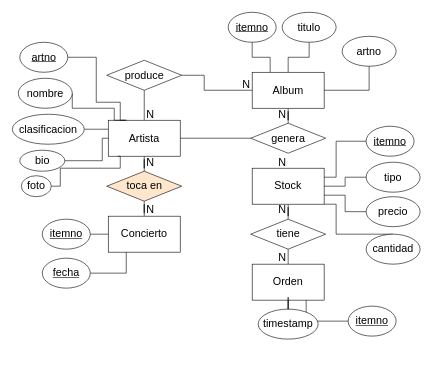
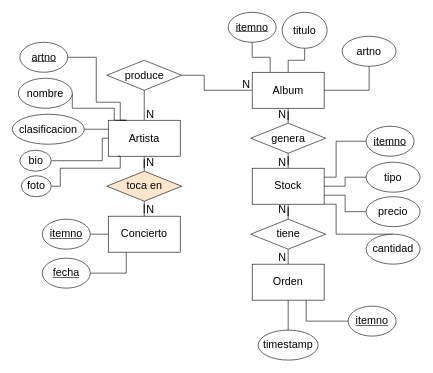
  <mxCell id="0" />
  <mxCell id="1" parent="0" />
  <mxCell id="2" style="edgeStyle=orthogonalEdgeStyle;rounded=0;orthogonalLoop=1;jettySize=auto;html=1;entryX=0.5;entryY=0;entryDx=0;entryDy=0;fontSize=18;startArrow=none;startFill=0;endArrow=none;endFill=0;" edge="1" parent="1" source="3" target="18"><mxGeometry relative="1" as="geometry" /></mxCell>
  <mxCell id="3" value="&lt;font style=&quot;vertical-align: inherit;&quot;&gt;&lt;font style=&quot;vertical-align: inherit; font-size: 18px;&quot;&gt;Artista&lt;/font&gt;&lt;/font&gt;" style="rounded=0;whiteSpace=wrap;html=1;" vertex="1" parent="1"><mxGeometry x="180" y="200" width="120" height="60" as="geometry" /></mxCell>
  <mxCell id="4" style="edgeStyle=orthogonalEdgeStyle;rounded=0;orthogonalLoop=1;jettySize=auto;html=1;entryX=1;entryY=0.5;entryDx=0;entryDy=0;fontSize=18;startArrow=none;startFill=0;endArrow=none;endFill=0;" edge="1" parent="1" source="6" target="12"><mxGeometry relative="1" as="geometry"><Array as="points"><mxPoint x="340" y="150" /><mxPoint x="340" y="125" /></Array></mxGeometry></mxCell>
  <mxCell id="5" style="edgeStyle=orthogonalEdgeStyle;rounded=0;orthogonalLoop=1;jettySize=auto;html=1;entryX=0.5;entryY=0;entryDx=0;entryDy=0;fontSize=18;startArrow=none;startFill=0;endArrow=none;endFill=0;" edge="1" parent="1" source="6" target="16"><mxGeometry relative="1" as="geometry" /></mxCell>
  <mxCell id="6" value="&lt;span style=&quot;font-size: 18px;&quot;&gt;&lt;font style=&quot;vertical-align: inherit;&quot;&gt;&lt;font style=&quot;vertical-align: inherit;&quot;&gt;Album&lt;/font&gt;&lt;/font&gt;&lt;/span&gt;" style="rounded=0;whiteSpace=wrap;html=1;" vertex="1" parent="1"><mxGeometry x="420" y="120" width="120" height="60" as="geometry" /></mxCell>
  <mxCell id="7" style="edgeStyle=orthogonalEdgeStyle;rounded=0;orthogonalLoop=1;jettySize=auto;html=1;fontSize=18;startArrow=none;startFill=0;endArrow=none;endFill=0;" edge="1" parent="1" source="8" target="14"><mxGeometry relative="1" as="geometry" /></mxCell>
  <mxCell id="8" value="&lt;span style=&quot;font-size: 18px;&quot;&gt;&lt;font style=&quot;vertical-align: inherit;&quot;&gt;&lt;font style=&quot;vertical-align: inherit;&quot;&gt;&lt;font style=&quot;vertical-align: inherit;&quot;&gt;&lt;font style=&quot;vertical-align: inherit;&quot;&gt;Stock&lt;/font&gt;&lt;/font&gt;&lt;/font&gt;&lt;/font&gt;&lt;/span&gt;" style="rounded=0;whiteSpace=wrap;html=1;" vertex="1" parent="1"><mxGeometry x="420" y="280" width="120" height="60" as="geometry" /></mxCell>
  <mxCell id="9" value="&lt;span style=&quot;font-size: 18px;&quot;&gt;&lt;font style=&quot;vertical-align: inherit;&quot;&gt;&lt;font style=&quot;vertical-align: inherit;&quot;&gt;&lt;font style=&quot;vertical-align: inherit;&quot;&gt;&lt;font style=&quot;vertical-align: inherit;&quot;&gt;&lt;font style=&quot;vertical-align: inherit;&quot;&gt;&lt;font style=&quot;vertical-align: inherit;&quot;&gt;Concierto&lt;/font&gt;&lt;/font&gt;&lt;/font&gt;&lt;/font&gt;&lt;/font&gt;&lt;/font&gt;&lt;/span&gt;" style="rounded=0;whiteSpace=wrap;html=1;" vertex="1" parent="1"><mxGeometry x="180" y="360" width="120" height="60" as="geometry" /></mxCell>
  <mxCell id="10" value="&lt;span style=&quot;font-size: 18px;&quot;&gt;&lt;font style=&quot;vertical-align: inherit;&quot;&gt;&lt;font style=&quot;vertical-align: inherit;&quot;&gt;&lt;font style=&quot;vertical-align: inherit;&quot;&gt;&lt;font style=&quot;vertical-align: inherit;&quot;&gt;&lt;font style=&quot;vertical-align: inherit;&quot;&gt;&lt;font style=&quot;vertical-align: inherit;&quot;&gt;Orden&lt;/font&gt;&lt;/font&gt;&lt;/font&gt;&lt;/font&gt;&lt;/font&gt;&lt;/font&gt;&lt;/span&gt;" style="rounded=0;whiteSpace=wrap;html=1;" vertex="1" parent="1"><mxGeometry x="420" y="440" width="120" height="60" as="geometry" /></mxCell>
  <mxCell id="11" style="edgeStyle=orthogonalEdgeStyle;rounded=0;orthogonalLoop=1;jettySize=auto;html=1;fontSize=18;startArrow=none;startFill=0;endArrow=none;endFill=0;entryX=0.5;entryY=0;entryDx=0;entryDy=0;" edge="1" parent="1" source="12" target="3"><mxGeometry relative="1" as="geometry"><mxPoint x="240" y="195" as="targetPoint" /></mxGeometry></mxCell>
  <mxCell id="12" value="&lt;font style=&quot;vertical-align: inherit;&quot;&gt;&lt;font style=&quot;vertical-align: inherit;&quot;&gt;produce&lt;/font&gt;&lt;/font&gt;" style="rhombus;whiteSpace=wrap;html=1;fontSize=18;" vertex="1" parent="1"><mxGeometry x="177.5" y="100" width="125" height="50" as="geometry" /></mxCell>
  <mxCell id="13" style="edgeStyle=orthogonalEdgeStyle;rounded=0;orthogonalLoop=1;jettySize=auto;html=1;exitX=0.5;exitY=1;exitDx=0;exitDy=0;entryX=0.5;entryY=0;entryDx=0;entryDy=0;fontSize=18;startArrow=none;startFill=0;endArrow=none;endFill=0;" edge="1" parent="1" source="14" target="10"><mxGeometry relative="1" as="geometry" /></mxCell>
  <mxCell id="14" value="&lt;font style=&quot;vertical-align: inherit;&quot;&gt;&lt;font style=&quot;vertical-align: inherit;&quot;&gt;&lt;font style=&quot;vertical-align: inherit;&quot;&gt;&lt;font style=&quot;vertical-align: inherit;&quot;&gt;tiene&lt;/font&gt;&lt;/font&gt;&lt;/font&gt;&lt;/font&gt;" style="rhombus;whiteSpace=wrap;html=1;fontSize=18;" vertex="1" parent="1"><mxGeometry x="417.5" y="365" width="125" height="50" as="geometry" /></mxCell>
- <mxCell id="15" style="edgeStyle=orthogonalEdgeStyle;rounded=0;orthogonalLoop=1;jettySize=auto;html=1;fontSize=18;startArrow=none;startFill=0;endArrow=none;endFill=0;" edge="1" parent="1" source="16" target="3"><mxGeometry relative="1" as="geometry" /></mxCell>
+ <mxCell id="15" style="edgeStyle=orthogonalEdgeStyle;rounded=0;orthogonalLoop=1;jettySize=auto;html=1;entryX=0.5;entryY=0;entryDx=0;entryDy=0;fontSize=18;startArrow=none;startFill=0;endArrow=none;endFill=0;" edge="1" parent="1" source="16" target="8"><mxGeometry relative="1" as="geometry" /></mxCell>
  <mxCell id="16" value="&lt;font style=&quot;vertical-align: inherit;&quot;&gt;&lt;font style=&quot;vertical-align: inherit;&quot;&gt;genera&lt;/font&gt;&lt;/font&gt;" style="rhombus;whiteSpace=wrap;html=1;fontSize=18;" vertex="1" parent="1"><mxGeometry x="417.5" y="205" width="125" height="50" as="geometry" /></mxCell>
  <mxCell id="17" style="edgeStyle=orthogonalEdgeStyle;rounded=0;orthogonalLoop=1;jettySize=auto;html=1;entryX=0.5;entryY=0;entryDx=0;entryDy=0;fontSize=18;startArrow=none;startFill=0;endArrow=none;endFill=0;" edge="1" parent="1" source="18" target="9"><mxGeometry relative="1" as="geometry" /></mxCell>
  <mxCell id="18" value="&lt;font style=&quot;vertical-align: inherit;&quot;&gt;&lt;font style=&quot;vertical-align: inherit;&quot;&gt;toca en&lt;/font&gt;&lt;/font&gt;" style="rhombus;whiteSpace=wrap;html=1;fontSize=18;fillColor=#ffe6cc;" vertex="1" parent="1"><mxGeometry x="177.5" y="285" width="125" height="50" as="geometry" /></mxCell>
  <mxCell id="19" style="edgeStyle=orthogonalEdgeStyle;rounded=0;orthogonalLoop=1;jettySize=auto;html=1;entryX=0.5;entryY=0;entryDx=0;entryDy=0;fontSize=18;startArrow=none;startFill=0;endArrow=none;endFill=0;" edge="1" parent="1" source="20" target="6"><mxGeometry relative="1" as="geometry" /></mxCell>
- <mxCell id="20" value="titulo" style="ellipse;whiteSpace=wrap;html=1;fontSize=18;" vertex="1" parent="1"><mxGeometry x="470" y="20" width="90" height="50" as="geometry" /></mxCell>
+ <mxCell id="20" value="titulo" style="ellipse;whiteSpace=wrap;html=1;fontSize=18;" vertex="1" parent="1"><mxGeometry x="470" y="20" width="75" height="60" as="geometry" /></mxCell>
  <mxCell id="21" style="edgeStyle=orthogonalEdgeStyle;rounded=0;orthogonalLoop=1;jettySize=auto;html=1;exitX=0.5;exitY=1;exitDx=0;exitDy=0;entryX=1;entryY=0.5;entryDx=0;entryDy=0;fontSize=18;startArrow=none;startFill=0;endArrow=none;endFill=0;" edge="1" parent="1" source="22" target="6"><mxGeometry relative="1" as="geometry" /></mxCell>
  <mxCell id="22" value="artno" style="ellipse;whiteSpace=wrap;html=1;fontSize=18;" vertex="1" parent="1"><mxGeometry x="570" y="60" width="90" height="50" as="geometry" /></mxCell>
  <mxCell id="23" style="edgeStyle=orthogonalEdgeStyle;rounded=0;orthogonalLoop=1;jettySize=auto;html=1;exitX=0.5;exitY=1;exitDx=0;exitDy=0;entryX=0.25;entryY=0;entryDx=0;entryDy=0;fontSize=18;startArrow=none;startFill=0;endArrow=none;endFill=0;" edge="1" parent="1" source="24" target="6"><mxGeometry relative="1" as="geometry" /></mxCell>
  <mxCell id="24" value="&lt;u&gt;itemno&lt;/u&gt;" style="ellipse;whiteSpace=wrap;html=1;fontSize=18;" vertex="1" parent="1"><mxGeometry x="380" y="20" width="80" height="50" as="geometry" /></mxCell>
  <mxCell id="25" style="edgeStyle=orthogonalEdgeStyle;rounded=0;orthogonalLoop=1;jettySize=auto;html=1;exitX=1;exitY=0.5;exitDx=0;exitDy=0;entryX=0.25;entryY=0;entryDx=0;entryDy=0;fontSize=18;startArrow=none;startFill=0;endArrow=none;endFill=0;" edge="1" parent="1" source="26" target="3"><mxGeometry relative="1" as="geometry"><Array as="points"><mxPoint x="160" y="95" /><mxPoint x="160" y="170" /><mxPoint x="200" y="170" /><mxPoint x="200" y="200" /></Array></mxGeometry></mxCell>
  <mxCell id="26" value="&lt;u&gt;artno&lt;/u&gt;" style="ellipse;whiteSpace=wrap;html=1;fontSize=18;" vertex="1" parent="1"><mxGeometry x="32.5" y="70" width="80" height="50" as="geometry" /></mxCell>
  <mxCell id="27" style="edgeStyle=orthogonalEdgeStyle;rounded=0;orthogonalLoop=1;jettySize=auto;html=1;exitX=1;exitY=0.5;exitDx=0;exitDy=0;fontSize=18;startArrow=none;startFill=0;endArrow=none;endFill=0;" edge="1" parent="1" source="28"><mxGeometry relative="1" as="geometry"><mxPoint x="210" y="200" as="targetPoint" /><Array as="points"><mxPoint x="120" y="180" /><mxPoint x="190" y="180" /><mxPoint x="190" y="200" /></Array></mxGeometry></mxCell>
  <mxCell id="28" value="nombre" style="ellipse;whiteSpace=wrap;html=1;fontSize=18;" vertex="1" parent="1"><mxGeometry x="30" y="130" width="90" height="50" as="geometry" /></mxCell>
  <mxCell id="29" style="edgeStyle=orthogonalEdgeStyle;rounded=0;orthogonalLoop=1;jettySize=auto;html=1;entryX=0;entryY=0.25;entryDx=0;entryDy=0;fontSize=18;startArrow=none;startFill=0;endArrow=none;endFill=0;" edge="1" parent="1" source="30" target="3"><mxGeometry relative="1" as="geometry" /></mxCell>
  <mxCell id="30" value="clasificacion" style="ellipse;whiteSpace=wrap;html=1;fontSize=18;" vertex="1" parent="1"><mxGeometry y="190" width="120" height="50" as="geometry" x="20" /></mxCell>
  <mxCell id="31" style="edgeStyle=orthogonalEdgeStyle;rounded=0;orthogonalLoop=1;jettySize=auto;html=1;entryX=0;entryY=0.5;entryDx=0;entryDy=0;fontSize=18;startArrow=none;startFill=0;endArrow=none;endFill=0;exitX=1;exitY=0.5;exitDx=0;exitDy=0;" edge="1" parent="1" source="32" target="3"><mxGeometry relative="1" as="geometry"><mxPoint x="110" y="270" as="sourcePoint" /><Array as="points"><mxPoint x="170" y="268" /><mxPoint x="170" y="230" /></Array></mxGeometry></mxCell>
- <mxCell id="32" value="bio" style="ellipse;whiteSpace=wrap;html=1;fontSize=18;" vertex="1" parent="1"><mxGeometry x="32.5" y="250" width="75" height="35" as="geometry" /></mxCell>
+ <mxCell id="32" value="bio" style="ellipse;whiteSpace=wrap;html=1;fontSize=18;" vertex="1" parent="1"><mxGeometry x="32.5" y="250" width="52.5" height="35" as="geometry" /></mxCell>
  <mxCell id="33" style="edgeStyle=orthogonalEdgeStyle;rounded=0;orthogonalLoop=1;jettySize=auto;html=1;entryX=0.133;entryY=1;entryDx=0;entryDy=0;entryPerimeter=0;fontSize=18;startArrow=none;startFill=0;endArrow=none;endFill=0;" edge="1" parent="1" source="34" target="3"><mxGeometry relative="1" as="geometry"><Array as="points"><mxPoint x="100" y="310" /><mxPoint x="100" y="280" /><mxPoint x="200" y="280" /><mxPoint x="200" y="260" /></Array></mxGeometry></mxCell>
  <mxCell id="34" value="foto" style="ellipse;whiteSpace=wrap;html=1;fontSize=18;" vertex="1" parent="1"><mxGeometry x="35" y="292.5" width="50" height="35" as="geometry" /></mxCell>
  <mxCell id="35" style="edgeStyle=orthogonalEdgeStyle;rounded=0;orthogonalLoop=1;jettySize=auto;html=1;entryX=0;entryY=0.5;entryDx=0;entryDy=0;fontSize=18;startArrow=none;startFill=0;endArrow=none;endFill=0;exitX=1;exitY=0.5;exitDx=0;exitDy=0;" edge="1" parent="1" source="36" target="9"><mxGeometry relative="1" as="geometry" /></mxCell>
  <mxCell id="36" value="&lt;u&gt;itemno&lt;/u&gt;" style="ellipse;whiteSpace=wrap;html=1;fontSize=18;" vertex="1" parent="1"><mxGeometry x="70" y="365" width="80" height="50" as="geometry" /></mxCell>
  <mxCell id="37" style="edgeStyle=orthogonalEdgeStyle;rounded=0;orthogonalLoop=1;jettySize=auto;html=1;entryX=0.25;entryY=1;entryDx=0;entryDy=0;fontSize=18;startArrow=none;startFill=0;endArrow=none;endFill=0;exitX=1;exitY=0.5;exitDx=0;exitDy=0;" edge="1" parent="1" source="38" target="9"><mxGeometry relative="1" as="geometry"><Array as="points"><mxPoint x="210" y="455" /></Array></mxGeometry></mxCell>
  <mxCell id="38" value="&lt;u&gt;fecha&lt;/u&gt;" style="ellipse;whiteSpace=wrap;html=1;fontSize=18;" vertex="1" parent="1"><mxGeometry x="70" y="430" width="80" height="50" as="geometry" /></mxCell>
  <mxCell id="39" style="edgeStyle=orthogonalEdgeStyle;rounded=0;orthogonalLoop=1;jettySize=auto;html=1;entryX=1;entryY=0.25;entryDx=0;entryDy=0;fontSize=18;startArrow=none;startFill=0;endArrow=none;endFill=0;" edge="1" parent="1" source="40" target="8"><mxGeometry relative="1" as="geometry"><Array as="points"><mxPoint x="560" y="235" /><mxPoint x="560" y="295" /></Array></mxGeometry></mxCell>
  <mxCell id="40" value="&lt;u&gt;itemno&lt;/u&gt;" style="ellipse;whiteSpace=wrap;html=1;fontSize=18;" vertex="1" parent="1"><mxGeometry x="610" y="210" width="80" height="50" as="geometry" /></mxCell>
  <mxCell id="41" style="edgeStyle=orthogonalEdgeStyle;rounded=0;orthogonalLoop=1;jettySize=auto;html=1;entryX=1;entryY=0.5;entryDx=0;entryDy=0;fontSize=18;startArrow=none;startFill=0;endArrow=none;endFill=0;" edge="1" parent="1" source="42" target="8"><mxGeometry relative="1" as="geometry" /></mxCell>
  <mxCell id="42" value="tipo" style="ellipse;whiteSpace=wrap;html=1;fontSize=18;" vertex="1" parent="1"><mxGeometry x="610" y="270" width="90" height="50" as="geometry" /></mxCell>
  <mxCell id="43" style="edgeStyle=orthogonalEdgeStyle;rounded=0;orthogonalLoop=1;jettySize=auto;html=1;entryX=1;entryY=0.75;entryDx=0;entryDy=0;fontSize=18;startArrow=none;startFill=0;endArrow=none;endFill=0;" edge="1" parent="1" source="44" target="8"><mxGeometry relative="1" as="geometry" /></mxCell>
  <mxCell id="44" value="precio" style="ellipse;whiteSpace=wrap;html=1;fontSize=18;" vertex="1" parent="1"><mxGeometry x="610" y="327.5" width="90" height="50" as="geometry" /></mxCell>
  <mxCell id="45" style="edgeStyle=orthogonalEdgeStyle;rounded=0;orthogonalLoop=1;jettySize=auto;html=1;entryX=1;entryY=1;entryDx=0;entryDy=0;fontSize=18;startArrow=none;startFill=0;endArrow=none;endFill=0;" edge="1" parent="1" source="46" target="8"><mxGeometry relative="1" as="geometry"><Array as="points"><mxPoint x="560" y="390" /><mxPoint x="560" y="340" /></Array></mxGeometry></mxCell>
  <mxCell id="46" value="cantidad" style="ellipse;whiteSpace=wrap;html=1;fontSize=18;" vertex="1" parent="1"><mxGeometry x="610" y="390" width="90" height="50" as="geometry" /></mxCell>
  <mxCell id="47" style="edgeStyle=orthogonalEdgeStyle;rounded=0;orthogonalLoop=1;jettySize=auto;html=1;entryX=0.75;entryY=1;entryDx=0;entryDy=0;fontSize=18;startArrow=none;startFill=0;endArrow=none;endFill=0;" edge="1" parent="1" source="48" target="10"><mxGeometry relative="1" as="geometry" /></mxCell>
  <mxCell id="48" value="&lt;u&gt;itemno&lt;/u&gt;" style="ellipse;whiteSpace=wrap;html=1;fontSize=18;" vertex="1" parent="1"><mxGeometry x="580" y="510" width="80" height="50" as="geometry" /></mxCell>
  <mxCell id="49" style="edgeStyle=orthogonalEdgeStyle;rounded=0;orthogonalLoop=1;jettySize=auto;html=1;entryX=0.5;entryY=1;entryDx=0;entryDy=0;fontSize=18;startArrow=none;startFill=0;endArrow=none;endFill=0;" edge="1" parent="1" source="50" target="10"><mxGeometry relative="1" as="geometry" /></mxCell>
- <mxCell id="50" value="timestamp" style="ellipse;whiteSpace=wrap;html=1;fontSize=18;" vertex="1" parent="1"><mxGeometry x="430" y="515" width="100" height="50" as="geometry" /></mxCell>
+ <mxCell id="50" value="timestamp" style="ellipse;whiteSpace=wrap;html=1;fontSize=18;" vertex="1" parent="1"><mxGeometry x="430" y="550" width="100" height="50" as="geometry" /></mxCell>
  <mxCell id="51" value="N" style="text;html=1;align=center;verticalAlign=middle;resizable=0;points=[];autosize=1;strokeColor=none;fillColor=none;fontSize=18;" vertex="1" parent="1"><mxGeometry x="390" y="120" width="40" height="40" as="geometry" /></mxCell>
  <mxCell id="52" value="N" style="text;html=1;align=center;verticalAlign=middle;resizable=0;points=[];autosize=1;strokeColor=none;fillColor=none;fontSize=18;" vertex="1" parent="1"><mxGeometry x="230" y="170" width="40" height="40" as="geometry" /></mxCell>
  <mxCell id="53" value="N" style="text;html=1;align=center;verticalAlign=middle;resizable=0;points=[];autosize=1;strokeColor=none;fillColor=none;fontSize=18;" vertex="1" parent="1"><mxGeometry x="450" y="170" width="40" height="40" as="geometry" /></mxCell>
  <mxCell id="54" value="N" style="text;html=1;align=center;verticalAlign=middle;resizable=0;points=[];autosize=1;strokeColor=none;fillColor=none;fontSize=18;" vertex="1" parent="1"><mxGeometry x="450" y="250" width="40" height="40" as="geometry" /></mxCell>
  <mxCell id="55" value="N" style="text;html=1;align=center;verticalAlign=middle;resizable=0;points=[];autosize=1;strokeColor=none;fillColor=none;fontSize=18;" vertex="1" parent="1"><mxGeometry x="450" y="330" width="40" height="40" as="geometry" /></mxCell>
  <mxCell id="56" value="N" style="text;html=1;align=center;verticalAlign=middle;resizable=0;points=[];autosize=1;strokeColor=none;fillColor=none;fontSize=18;" vertex="1" parent="1"><mxGeometry x="450" y="410" width="40" height="40" as="geometry" /></mxCell>
  <mxCell id="57" value="N" style="text;html=1;align=center;verticalAlign=middle;resizable=0;points=[];autosize=1;strokeColor=none;fillColor=none;fontSize=18;" vertex="1" parent="1"><mxGeometry x="230" y="330" width="40" height="40" as="geometry" /></mxCell>
  <mxCell id="58" value="N" style="text;html=1;align=center;verticalAlign=middle;resizable=0;points=[];autosize=1;strokeColor=none;fillColor=none;fontSize=18;" vertex="1" parent="1"><mxGeometry x="230" y="250" width="40" height="40" as="geometry" /></mxCell>
